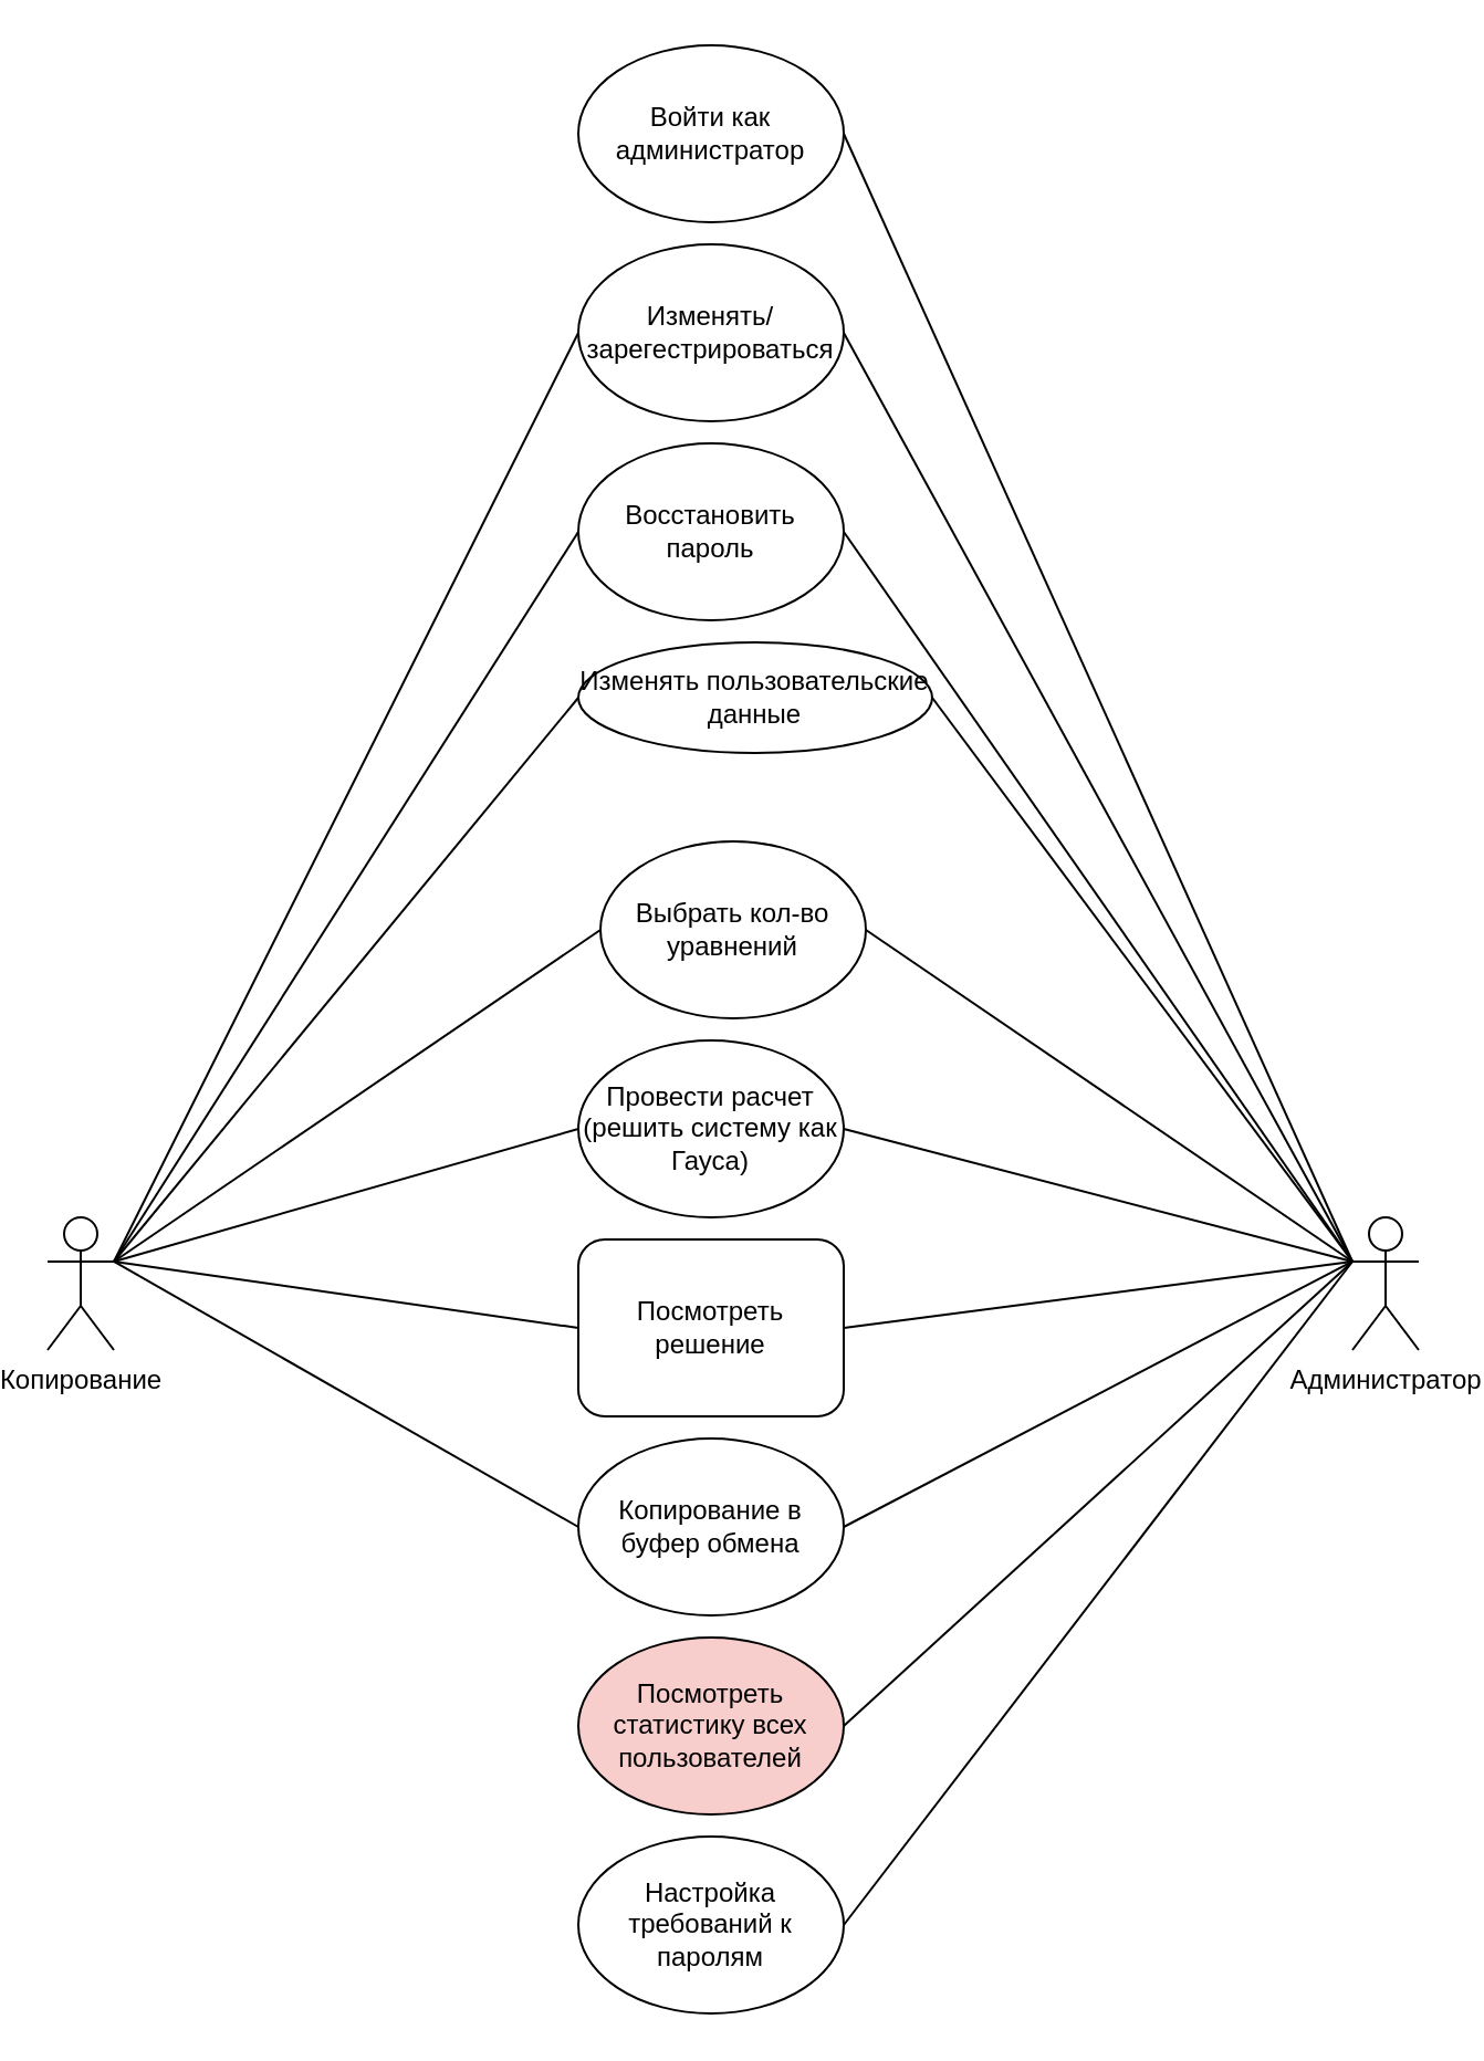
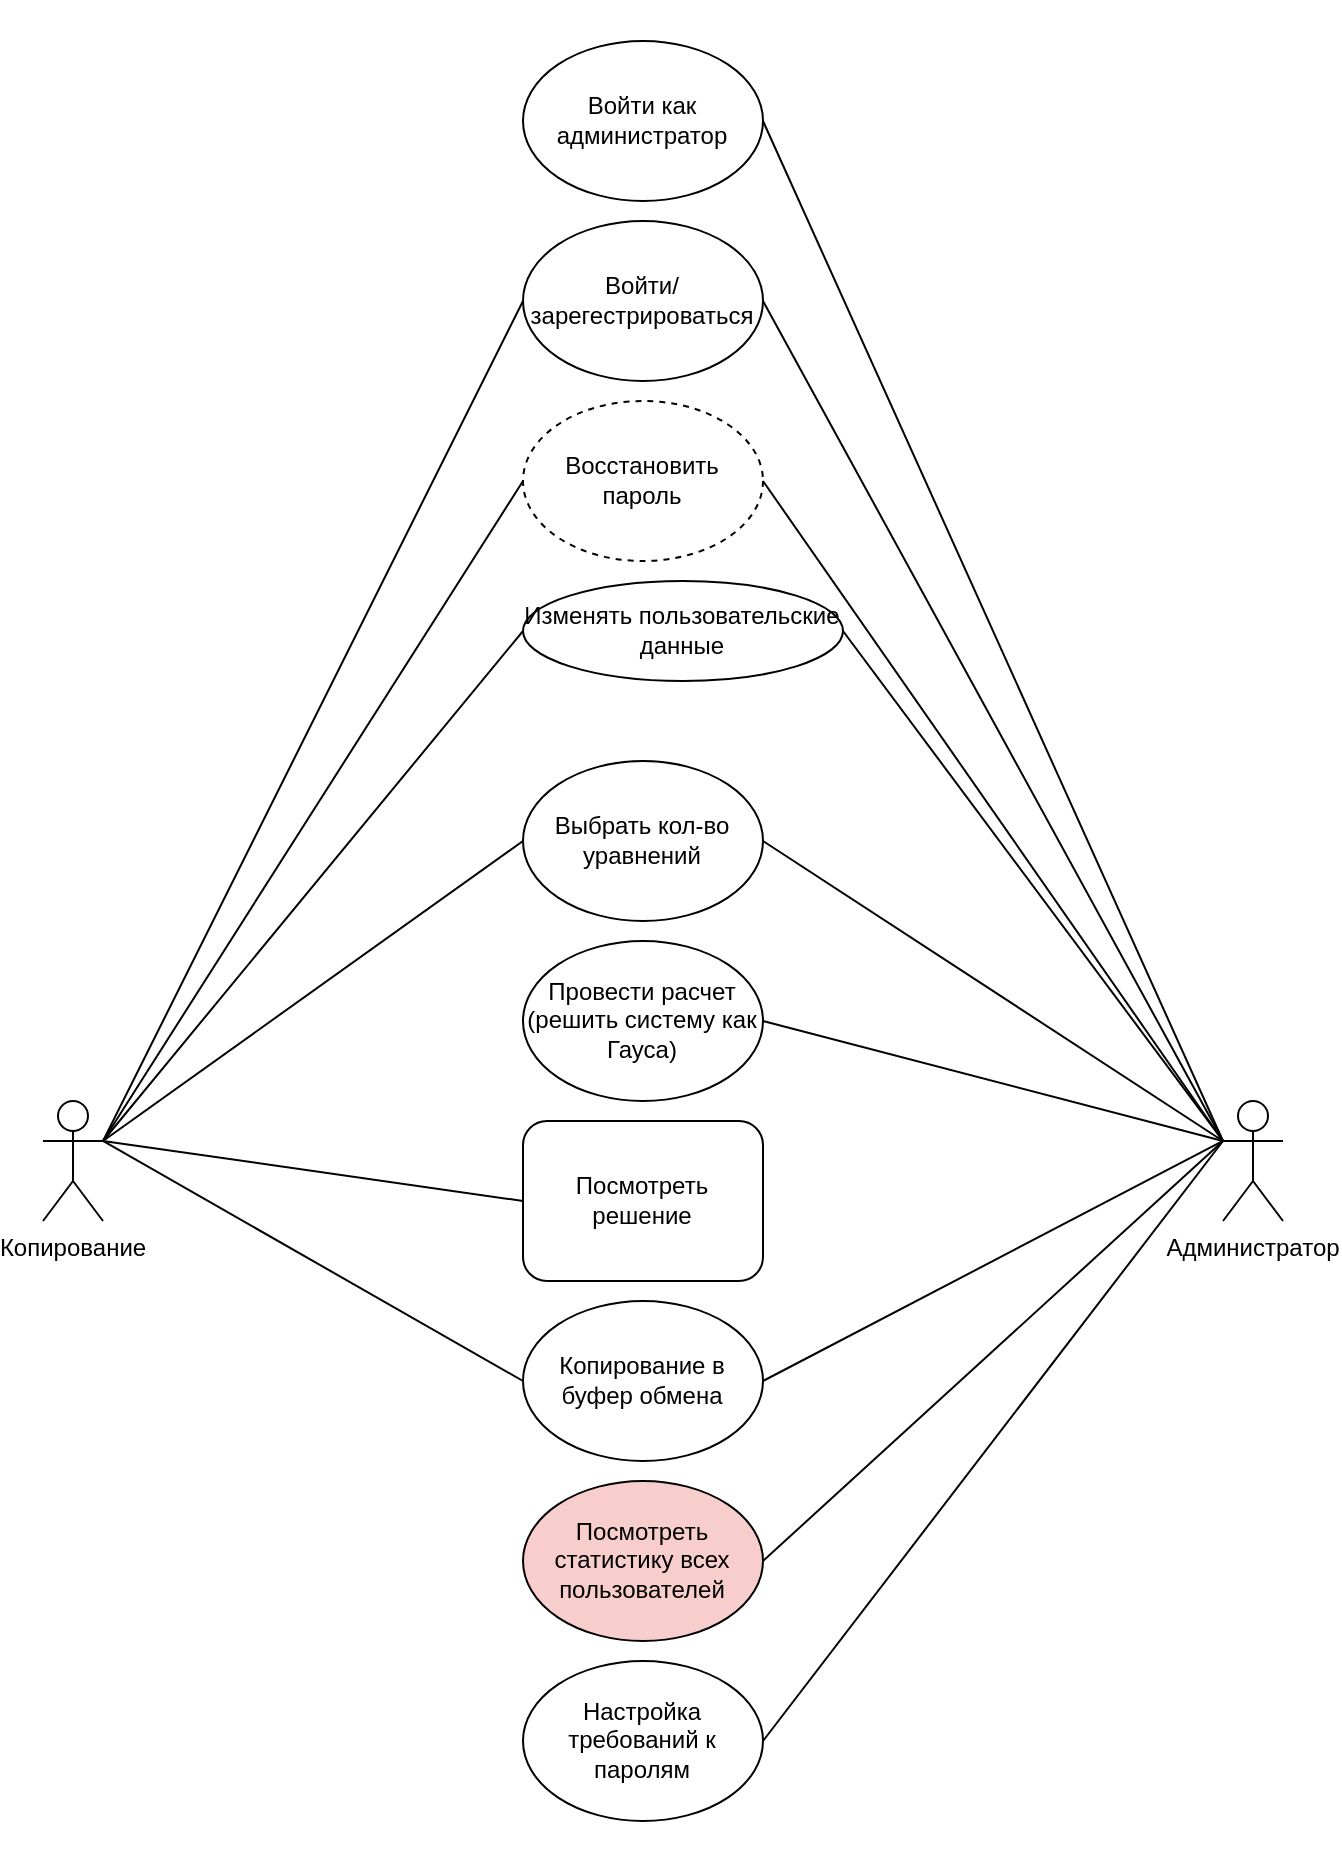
  <mxCell id="0" />
  <mxCell id="1" parent="0" />
  <mxCell id="2" value="Копирование" style="shape=umlActor;verticalLabelPosition=bottom;verticalAlign=top;html=1;outlineConnect=0;" parent="1" vertex="1"><mxGeometry x="20" y="550" width="30" height="60" as="geometry" /></mxCell>
  <mxCell id="3" value="Администратор" style="shape=umlActor;verticalLabelPosition=bottom;verticalAlign=top;html=1;outlineConnect=0;" parent="1" vertex="1"><mxGeometry x="610" y="550" width="30" height="60" as="geometry" /></mxCell>
- <mxCell id="4" value="Изменять/зарегестрироваться" style="ellipse;whiteSpace=wrap;html=1;" parent="1" vertex="1"><mxGeometry x="260" y="110" width="120" height="80" as="geometry" /></mxCell>
+ <mxCell id="4" value="Войти/зарегестрироваться" style="ellipse;whiteSpace=wrap;html=1;" parent="1" vertex="1"><mxGeometry x="260" y="110" width="120" height="80" as="geometry" /></mxCell>
  <mxCell id="5" value="Изменять пользовательские данные" style="ellipse;whiteSpace=wrap;html=1;" parent="1" vertex="1"><mxGeometry x="260" y="290" width="160" height="50" as="geometry" /></mxCell>
  <mxCell id="6" value="Посмотреть статистику всех пользователей" style="ellipse;whiteSpace=wrap;html=1;fillColor=#f8cecc;" parent="1" vertex="1"><mxGeometry x="260" y="740" width="120" height="80" as="geometry" /></mxCell>
- <mxCell id="7" value="Восстановить пароль" style="ellipse;whiteSpace=wrap;html=1;" parent="1" vertex="1"><mxGeometry x="260" y="200" width="120" height="80" as="geometry" /></mxCell>
+ <mxCell id="7" value="Восстановить пароль" style="ellipse;whiteSpace=wrap;html=1;dashed=1;" parent="1" vertex="1"><mxGeometry x="260" y="200" width="120" height="80" as="geometry" /></mxCell>
  <mxCell id="8" value="Провести расчет (решить систему как Гауса)" style="ellipse;whiteSpace=wrap;html=1;" parent="1" vertex="1"><mxGeometry x="260" y="470" width="120" height="80" as="geometry" /></mxCell>
- <mxCell id="9" value="Выбрать кол-во уравнений" style="ellipse;whiteSpace=wrap;html=1;" parent="1" vertex="1"><mxGeometry x="270" y="380" width="120" height="80" as="geometry" /></mxCell>
+ <mxCell id="9" value="Выбрать кол-во уравнений" style="ellipse;whiteSpace=wrap;html=1;" parent="1" vertex="1"><mxGeometry x="260" y="380" width="120" height="80" as="geometry" /></mxCell>
  <mxCell id="10" value="Посмотреть решение" style="whiteSpace=wrap;html=1;rounded=1;" parent="1" vertex="1"><mxGeometry x="260" y="560" width="120" height="80" as="geometry" /></mxCell>
  <mxCell id="11" value="" style="endArrow=none;html=1;rounded=0;exitX=1;exitY=0.333;exitDx=0;exitDy=0;exitPerimeter=0;entryX=0;entryY=0.5;entryDx=0;entryDy=0;" parent="1" source="2" target="4" edge="1"><mxGeometry width="50" height="50" relative="1" as="geometry"><mxPoint x="210" y="740" as="sourcePoint" /><mxPoint x="260" y="690" as="targetPoint" /></mxGeometry></mxCell>
  <mxCell id="12" value="" style="endArrow=none;html=1;rounded=0;entryX=0;entryY=0.5;entryDx=0;entryDy=0;" parent="1" target="7" edge="1"><mxGeometry width="50" height="50" relative="1" as="geometry"><mxPoint x="50" y="570" as="sourcePoint" /><mxPoint x="260" y="690" as="targetPoint" /></mxGeometry></mxCell>
  <mxCell id="13" value="" style="endArrow=none;html=1;rounded=0;entryX=0;entryY=0.5;entryDx=0;entryDy=0;" parent="1" target="5" edge="1"><mxGeometry width="50" height="50" relative="1" as="geometry"><mxPoint x="50" y="570" as="sourcePoint" /><mxPoint x="260" y="690" as="targetPoint" /></mxGeometry></mxCell>
- <mxCell id="14" value="" style="endArrow=none;html=1;rounded=0;exitX=1;exitY=0.333;exitDx=0;exitDy=0;exitPerimeter=0;entryX=0;entryY=0.5;entryDx=0;entryDy=0;" parent="1" source="2" target="8" edge="1"><mxGeometry width="50" height="50" relative="1" as="geometry"><mxPoint x="210" y="740" as="sourcePoint" /><mxPoint x="260" y="690" as="targetPoint" /></mxGeometry></mxCell>
  <mxCell id="15" value="" style="endArrow=none;html=1;rounded=0;exitX=1;exitY=0.333;exitDx=0;exitDy=0;exitPerimeter=0;entryX=0;entryY=0.5;entryDx=0;entryDy=0;" parent="1" source="2" target="9" edge="1"><mxGeometry width="50" height="50" relative="1" as="geometry"><mxPoint x="210" y="740" as="sourcePoint" /><mxPoint x="260" y="690" as="targetPoint" /></mxGeometry></mxCell>
  <mxCell id="16" value="" style="endArrow=none;html=1;rounded=0;exitX=1;exitY=0.333;exitDx=0;exitDy=0;exitPerimeter=0;entryX=0;entryY=0.5;entryDx=0;entryDy=0;" parent="1" source="2" target="10" edge="1"><mxGeometry width="50" height="50" relative="1" as="geometry"><mxPoint x="210" y="740" as="sourcePoint" /><mxPoint x="260" y="690" as="targetPoint" /></mxGeometry></mxCell>
  <mxCell id="17" value="" style="endArrow=none;html=1;rounded=0;exitX=1;exitY=0.5;exitDx=0;exitDy=0;entryX=0;entryY=0.333;entryDx=0;entryDy=0;entryPerimeter=0;" parent="1" source="4" target="3" edge="1"><mxGeometry width="50" height="50" relative="1" as="geometry"><mxPoint x="210" y="740" as="sourcePoint" /><mxPoint x="260" y="690" as="targetPoint" /></mxGeometry></mxCell>
  <mxCell id="18" value="" style="endArrow=none;html=1;rounded=0;exitX=1;exitY=0.5;exitDx=0;exitDy=0;entryX=0;entryY=0.333;entryDx=0;entryDy=0;entryPerimeter=0;" parent="1" source="7" target="3" edge="1"><mxGeometry width="50" height="50" relative="1" as="geometry"><mxPoint x="210" y="740" as="sourcePoint" /><mxPoint x="260" y="690" as="targetPoint" /></mxGeometry></mxCell>
  <mxCell id="19" value="" style="endArrow=none;html=1;rounded=0;exitX=1;exitY=0.5;exitDx=0;exitDy=0;entryX=0;entryY=0.333;entryDx=0;entryDy=0;entryPerimeter=0;" parent="1" source="5" target="3" edge="1"><mxGeometry width="50" height="50" relative="1" as="geometry"><mxPoint x="220" y="730" as="sourcePoint" /><mxPoint x="260" y="690" as="targetPoint" /></mxGeometry></mxCell>
  <mxCell id="20" value="" style="endArrow=none;html=1;rounded=0;exitX=1;exitY=0.5;exitDx=0;exitDy=0;" parent="1" source="8" edge="1"><mxGeometry width="50" height="50" relative="1" as="geometry"><mxPoint x="210" y="740" as="sourcePoint" /><mxPoint x="610" y="570" as="targetPoint" /></mxGeometry></mxCell>
  <mxCell id="21" value="" style="endArrow=none;html=1;rounded=0;exitX=1;exitY=0.5;exitDx=0;exitDy=0;" parent="1" source="9" edge="1"><mxGeometry width="50" height="50" relative="1" as="geometry"><mxPoint x="210" y="740" as="sourcePoint" /><mxPoint x="610" y="570" as="targetPoint" /></mxGeometry></mxCell>
- <mxCell id="22" value="" style="endArrow=none;html=1;rounded=0;exitX=1;exitY=0.5;exitDx=0;exitDy=0;entryX=0;entryY=0.333;entryDx=0;entryDy=0;entryPerimeter=0;" parent="1" source="10" target="3" edge="1"><mxGeometry width="50" height="50" relative="1" as="geometry"><mxPoint x="210" y="740" as="sourcePoint" /><mxPoint x="260" y="690" as="targetPoint" /></mxGeometry></mxCell>
  <mxCell id="23" value="Войти как администратор" style="ellipse;whiteSpace=wrap;html=1;" parent="1" vertex="1"><mxGeometry x="260" y="20" width="120" height="80" as="geometry" /></mxCell>
  <mxCell id="24" value="" style="endArrow=none;html=1;rounded=0;entryX=1;entryY=0.5;entryDx=0;entryDy=0;" parent="1" target="23" edge="1"><mxGeometry width="50" height="50" relative="1" as="geometry"><mxPoint x="610" y="570" as="sourcePoint" /><mxPoint x="260" y="560" as="targetPoint" /></mxGeometry></mxCell>
  <mxCell id="25" value="" style="endArrow=none;html=1;rounded=0;exitX=1;exitY=0.5;exitDx=0;exitDy=0;" parent="1" source="6" edge="1"><mxGeometry width="50" height="50" relative="1" as="geometry"><mxPoint x="210" y="1110" as="sourcePoint" /><mxPoint x="610" y="570" as="targetPoint" /></mxGeometry></mxCell>
  <mxCell id="26" value="" style="endArrow=none;html=1;rounded=0;exitX=1;exitY=0.5;exitDx=0;exitDy=0;" parent="1" source="27" edge="1"><mxGeometry width="50" height="50" relative="1" as="geometry"><mxPoint x="380" y="870" as="sourcePoint" /><mxPoint x="610" y="570" as="targetPoint" /></mxGeometry></mxCell>
  <mxCell id="27" value="Настройка требований к паролям" style="ellipse;whiteSpace=wrap;html=1;" vertex="1" parent="1"><mxGeometry x="260" y="830" width="120" height="80" as="geometry" /></mxCell>
  <mxCell id="28" value="Копирование в буфер обмена" style="ellipse;whiteSpace=wrap;html=1;" vertex="1" parent="1"><mxGeometry x="260" y="650" width="120" height="80" as="geometry" /></mxCell>
  <mxCell id="29" value="" style="endArrow=none;html=1;rounded=0;exitX=1;exitY=0.5;exitDx=0;exitDy=0;entryX=0;entryY=0.333;entryDx=0;entryDy=0;entryPerimeter=0;" edge="1" parent="1" source="28" target="3"><mxGeometry width="50" height="50" relative="1" as="geometry"><mxPoint x="460" y="990" as="sourcePoint" /><mxPoint x="610" y="570" as="targetPoint" /></mxGeometry></mxCell>
  <mxCell id="30" value="" style="endArrow=none;html=1;rounded=0;exitX=0;exitY=0.5;exitDx=0;exitDy=0;entryX=1;entryY=0.333;entryDx=0;entryDy=0;entryPerimeter=0;" edge="1" parent="1" source="28" target="2"><mxGeometry width="50" height="50" relative="1" as="geometry"><mxPoint x="460" y="990" as="sourcePoint" /><mxPoint x="510" y="940" as="targetPoint" /></mxGeometry></mxCell>
